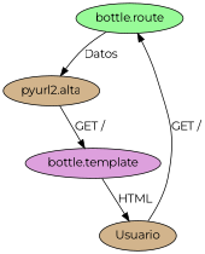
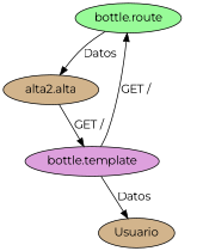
  digraph {
    fontname=Montserrat
    node [fillcolor=tan fontname=Montserrat style=filled]
    edge [fontname=Montserrat]
    "bottle.route" [fillcolor=palegreen]
    Usuario
-   "pyurl2.alta"
+   "pyurl2.alta" [label="alta2.alta"]
    "bottle.template" [fillcolor=plum]
    "bottle.route" -> "pyurl2.alta" [label=Datos]
-   Usuario -> "bottle.route" [label="GET /"]
+   "bottle.template" -> "bottle.route" [label="GET /"]
    "pyurl2.alta" -> "bottle.template" [label="GET /"]
-   "bottle.template" -> Usuario [label=HTML]
+   "bottle.template" -> Usuario [label=Datos]
  }
